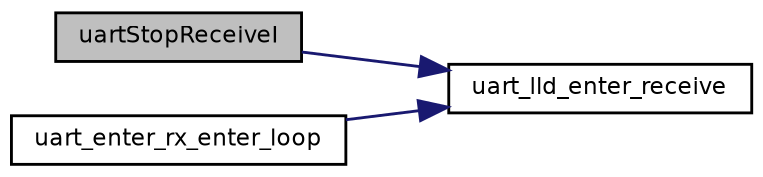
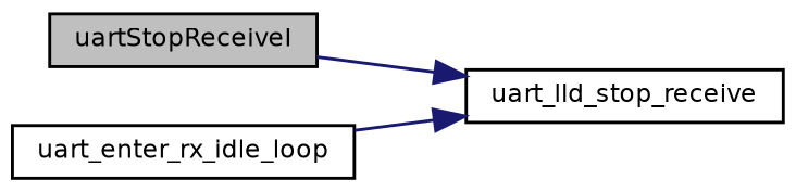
  digraph {
    fontname="DejaVu Sans"
    rankdir=LR
    node [color=black fontname="DejaVu Sans" fontsize=8 shape=record]
    edge [color=midnightblue fontname="DejaVu Sans" fontsize=8 labelfontname=Helvetica labelfontsize=8 style=solid]
    n1 [fillcolor=grey75 fontcolor=black height=0.2 label=uartStopReceiveI style=filled width=0.4]
-   n2 [height=0.2 label=uart_lld_enter_receive width=0.4]
-   n3 [height=0.2 label=uart_enter_rx_enter_loop width=0.4]
+   n2 [height=0.2 label=uart_lld_stop_receive width=0.4]
+   n3 [height=0.2 label=uart_enter_rx_idle_loop width=0.4]
    n1 -> n2
    n3 -> n2
  }
